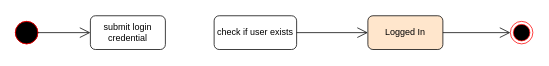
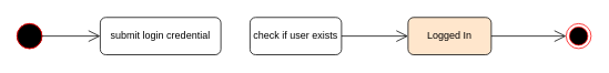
  <mxCell id="0" />
  <mxCell id="1" parent="0" />
  <mxCell id="2" value="" style="ellipse;html=1;fillColor=#000000;strokeColor=#ff0000;" parent="1" vertex="1"><mxGeometry x="20" y="28" width="30" height="30" as="geometry" /></mxCell>
- <mxCell id="3" value="submit login credential" style="rounded=1;whiteSpace=wrap;html=1;" vertex="1" parent="1"><mxGeometry x="120" y="20.5" width="100" height="45" as="geometry" /></mxCell>
+ <mxCell id="3" value="submit login credential" style="rounded=1;whiteSpace=wrap;html=1;" vertex="1" parent="1"><mxGeometry x="120" y="20.5" width="145" height="45" as="geometry" /></mxCell>
  <mxCell id="4" value="" style="ellipse;html=1;fillColor=#000000;strokeColor=#ff0000;" vertex="1" parent="1"><mxGeometry x="20" y="28" width="30" height="30" as="geometry" /></mxCell>
  <mxCell id="5" value="" style="ellipse;html=1;shape=endState;fillColor=#000000;strokeColor=#ff0000;" vertex="1" parent="1"><mxGeometry x="680" y="28" width="30" height="30" as="geometry" /></mxCell>
- <mxCell id="6" value="check if user exists" style="rounded=1;whiteSpace=wrap;html=1;" vertex="1" parent="1"><mxGeometry x="285" y="20.5" width="110" height="45" as="geometry" /></mxCell>
+ <mxCell id="6" value="check if user exists" style="rounded=1;whiteSpace=wrap;html=1;" vertex="1" parent="1"><mxGeometry x="300" y="20.5" width="110" height="45" as="geometry" /></mxCell>
  <mxCell id="7" value="" style="endArrow=open;endFill=1;endSize=12;html=1;rounded=0;exitX=1;exitY=0.5;exitDx=0;exitDy=0;entryX=0;entryY=0.5;entryDx=0;entryDy=0;" edge="1" parent="1" source="4" target="3"><mxGeometry width="160" relative="1" as="geometry"><mxPoint x="50" y="78" as="sourcePoint" /><mxPoint x="100" y="78" as="targetPoint" /><Array as="points" /></mxGeometry></mxCell>
  <mxCell id="8" value="Logged In" style="rounded=1;whiteSpace=wrap;html=1;fillColor=#ffe6cc;" vertex="1" parent="1"><mxGeometry x="490" y="20.5" width="100" height="45" as="geometry" /></mxCell>
  <mxCell id="9" value="" style="endArrow=open;endFill=1;endSize=12;html=1;rounded=0;exitX=1;exitY=0.5;exitDx=0;exitDy=0;entryX=0;entryY=0.5;entryDx=0;entryDy=0;" edge="1" parent="1" source="8" target="5"><mxGeometry width="160" relative="1" as="geometry"><mxPoint x="570" y="53" as="sourcePoint" /><mxPoint x="630" y="53" as="targetPoint" /><Array as="points" /></mxGeometry></mxCell>
  <mxCell id="10" value="" style="endArrow=open;endFill=1;endSize=12;html=1;rounded=0;exitX=1;exitY=0.5;exitDx=0;exitDy=0;entryX=0;entryY=0.5;entryDx=0;entryDy=0;" edge="1" parent="1" source="6" target="8"><mxGeometry width="160" relative="1" as="geometry"><mxPoint x="710" y="43" as="sourcePoint" /><mxPoint x="450" y="53" as="targetPoint" /><Array as="points" /></mxGeometry></mxCell>
